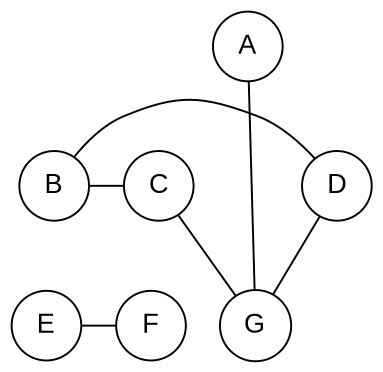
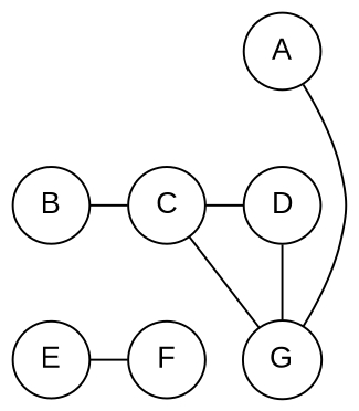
  graph {
    fontname="Liberation Sans"
    node [fontname="Liberation Sans" shape=circle]
    edge [fontname="Liberation Sans"]
    B
    C
    D
    E
    F
    G
    A
    subgraph sub_1 {
      rank=same
      B
      C
      D
    }
    subgraph sub_2 {
      rank=same
      E
      F
      G
    }
    B -- C
-   B -- D
+   C -- D
    C -- F [style=invisible]
    C -- G
    D -- G
    E -- F
    A -- C [style=invisible]
    A -- D [style=invisible]
    A -- G
  }
